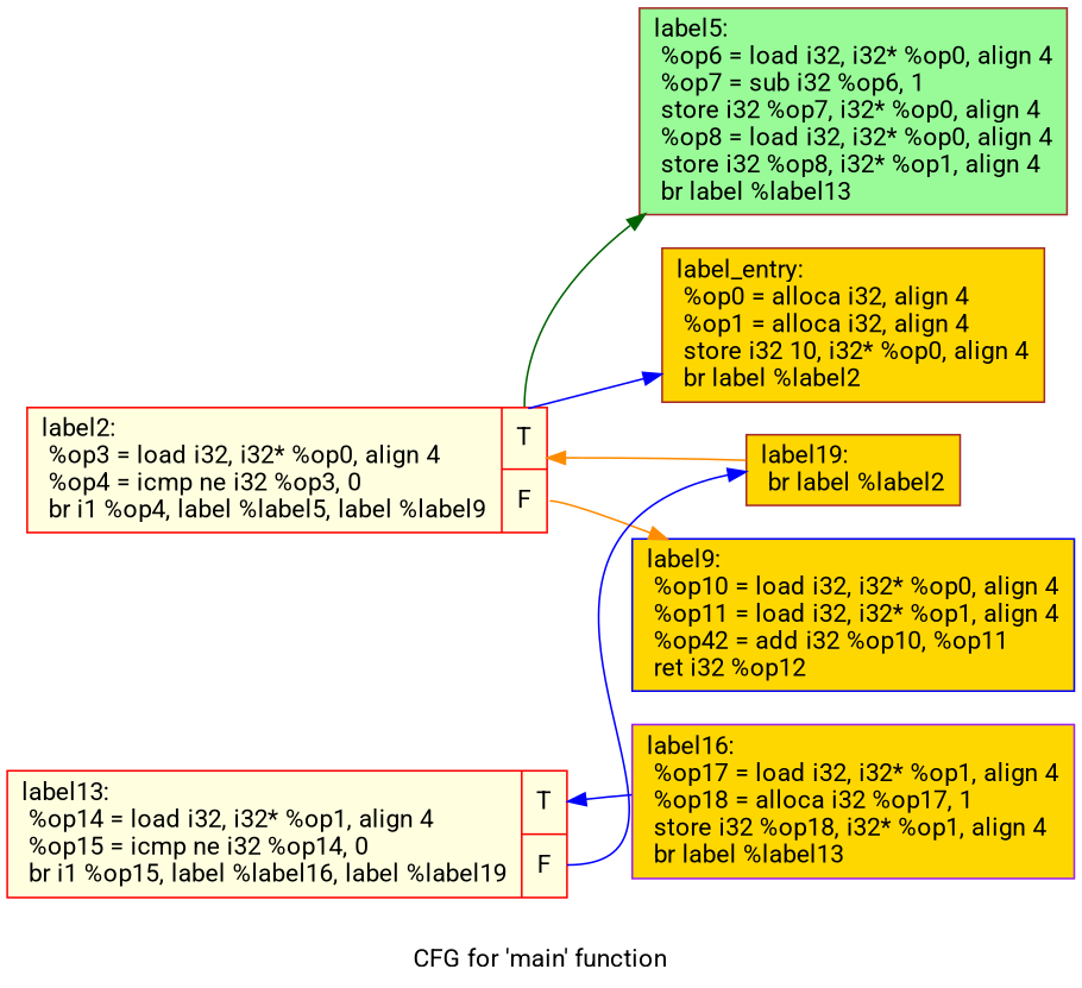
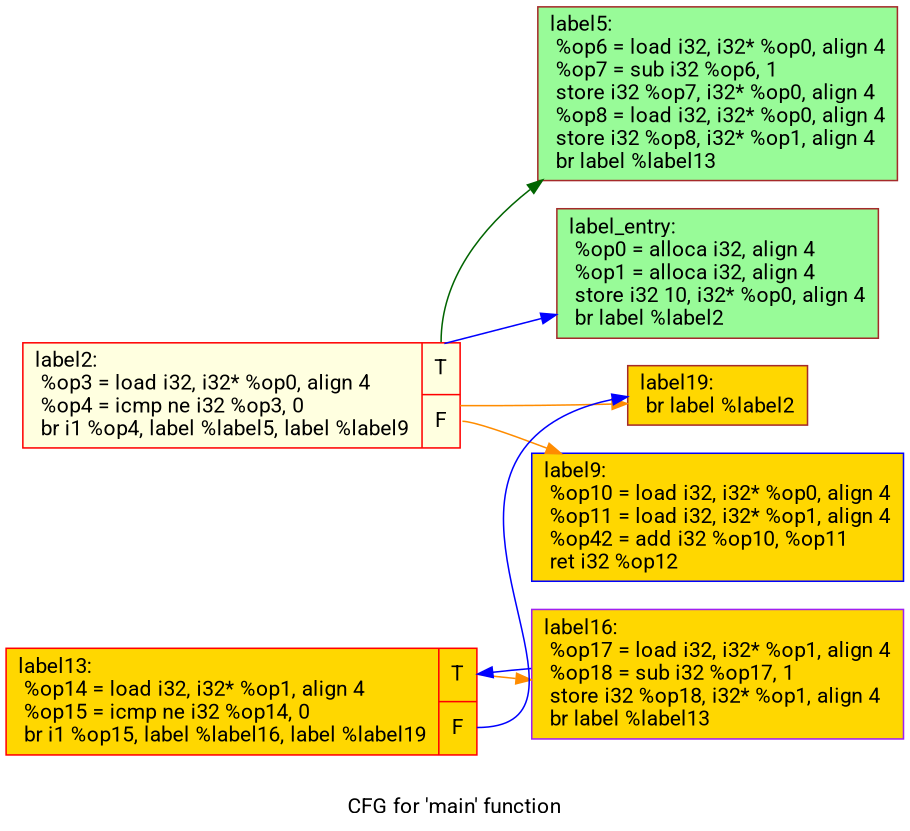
  digraph {
    fontname=Roboto
    label="CFG for 'main' function"
    rankdir=LR
    node [color=brown fillcolor=gold fontname=Roboto shape=record style=filled]
    edge [color=blue fontname=Roboto]
-   n1 [label="{label_entry:\l  %op0 = alloca i32, align 4\l  %op1 = alloca i32, align 4\l  store i32 10, i32* %op0, align 4\l  br label %label2\l}"]
+   n1 [fillcolor=palegreen label="{label_entry:\l  %op0 = alloca i32, align 4\l  %op1 = alloca i32, align 4\l  store i32 10, i32* %op0, align 4\l  br label %label2\l}"]
    n2 [color=red fillcolor=lightyellow label="{label2:                                           \l  %op3 = load i32, i32* %op0, align 4\l  %op4 = icmp ne i32 %op3, 0\l  br i1 %op4, label %label5, label %label9\l|{<s0>T|<s1>F}}"]
    n3 [fillcolor=palegreen label="{label5:                                           \l  %op6 = load i32, i32* %op0, align 4\l  %op7 = sub i32 %op6, 1\l  store i32 %op7, i32* %op0, align 4\l  %op8 = load i32, i32* %op0, align 4\l  store i32 %op8, i32* %op1, align 4\l  br label %label13\l}"]
    n4 [color=blue label="{label9:                                           \l  %op10 = load i32, i32* %op0, align 4\l  %op11 = load i32, i32* %op1, align 4\l  %op42 = add i32 %op10, %op11\l  ret i32 %op12\l}"]
-   n5 [color=red fillcolor=lightyellow label="{label13:                                          \l  %op14 = load i32, i32* %op1, align 4\l  %op15 = icmp ne i32 %op14, 0\l  br i1 %op15, label %label16, label %label19\l|{<s0>T|<s1>F}}"]
-   n6 [color=purple label="{label16:                                          \l  %op17 = load i32, i32* %op1, align 4\l  %op18 = alloca i32 %op17, 1\l  store i32 %op18, i32* %op1, align 4\l  br label %label13\l}"]
+   n5 [color=red label="{label13:                                          \l  %op14 = load i32, i32* %op1, align 4\l  %op15 = icmp ne i32 %op14, 0\l  br i1 %op15, label %label16, label %label19\l|{<s0>T|<s1>F}}"]
+   n6 [color=purple label="{label16:                                          \l  %op17 = load i32, i32* %op1, align 4\l  %op18 = sub i32 %op17, 1\l  store i32 %op18, i32* %op1, align 4\l  br label %label13\l}"]
    n7 [label="{label19:                                          \l  br label %label2\l}"]
    n2 -> n1
    n2 -> n3 [color=darkgreen tailport=s0]
    n2 -> n4 [color=darkorange tailport=s1]
+   n5 -> n6 [color=darkorange tailport=s0]
    n5 -> n7 [tailport=s1]
    n6 -> n5
-   n7 -> n2 [color=darkorange]
+   n2 -> n7 [color=darkorange]
  }
